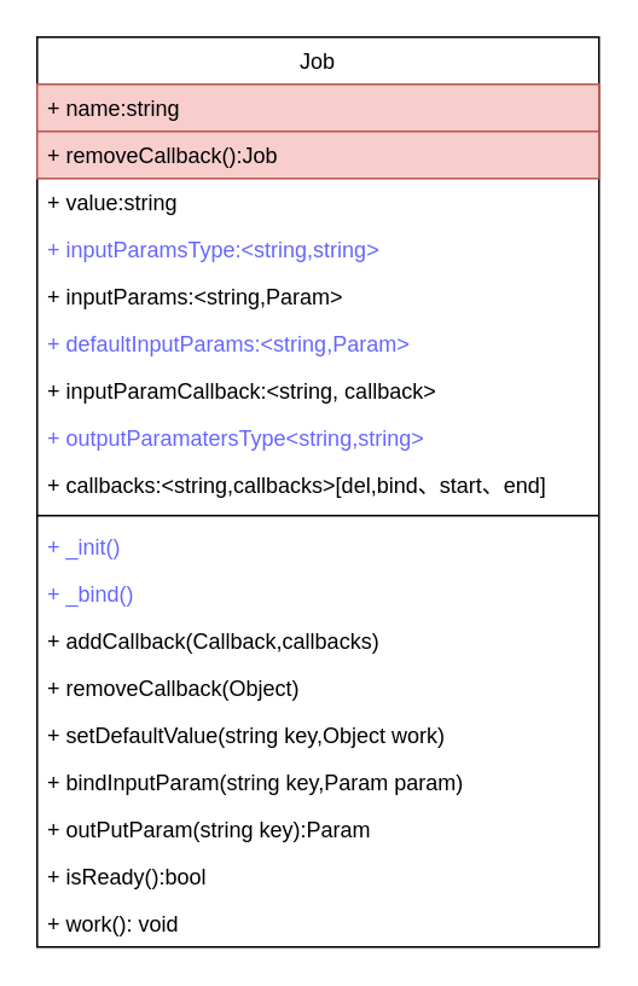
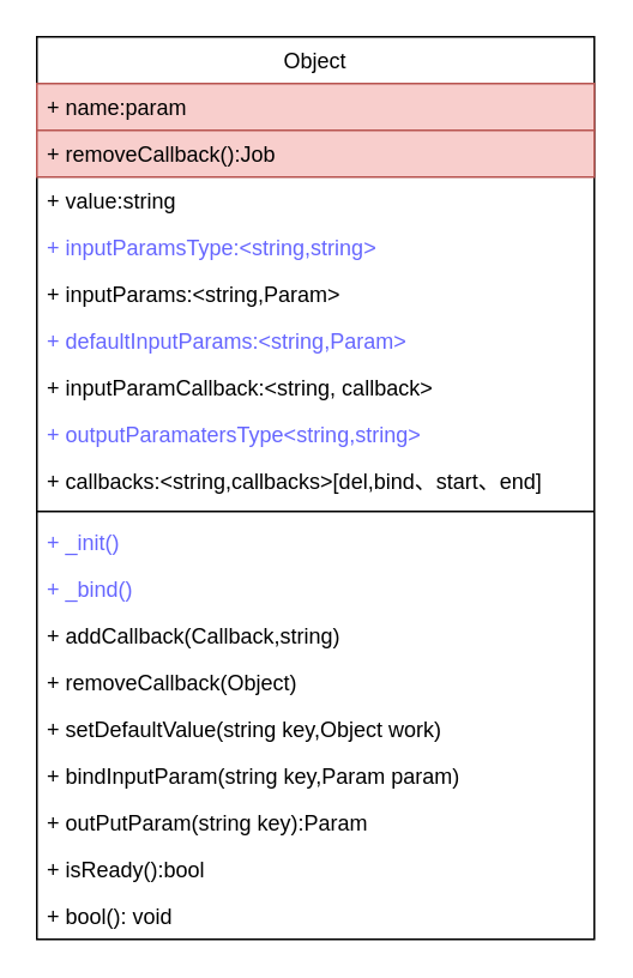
  <mxCell id="0" />
  <mxCell id="1" parent="0" />
- <mxCell id="2" value="Job" style="swimlane;fontStyle=0;childLayout=stackLayout;horizontal=1;startSize=26;fillColor=none;horizontalStack=0;resizeParent=1;resizeParentMax=0;resizeLast=0;collapsible=1;marginBottom=0;" vertex="1" parent="1"><mxGeometry x="20" y="20" width="310" height="502" as="geometry" /></mxCell>
- <mxCell id="3" value="+ name:string" style="text;strokeColor=#b85450;fillColor=#f8cecc;align=left;verticalAlign=top;spacingLeft=4;spacingRight=4;overflow=hidden;rotatable=0;points=[[0,0.5],[1,0.5]];portConstraint=eastwest;" vertex="1" parent="2"><mxGeometry y="26" width="310" height="26" as="geometry" /></mxCell>
+ <mxCell id="2" value="Object" style="swimlane;fontStyle=0;childLayout=stackLayout;horizontal=1;startSize=26;fillColor=none;horizontalStack=0;resizeParent=1;resizeParentMax=0;resizeLast=0;collapsible=1;marginBottom=0;" vertex="1" parent="1"><mxGeometry x="20" y="20" width="310" height="502" as="geometry" /></mxCell>
+ <mxCell id="3" value="+ name:param" style="text;strokeColor=#b85450;fillColor=#f8cecc;align=left;verticalAlign=top;spacingLeft=4;spacingRight=4;overflow=hidden;rotatable=0;points=[[0,0.5],[1,0.5]];portConstraint=eastwest;" vertex="1" parent="2"><mxGeometry y="26" width="310" height="26" as="geometry" /></mxCell>
  <mxCell id="4" value="+ removeCallback():Job" style="text;strokeColor=#b85450;fillColor=#f8cecc;align=left;verticalAlign=top;spacingLeft=4;spacingRight=4;overflow=hidden;rotatable=0;points=[[0,0.5],[1,0.5]];portConstraint=eastwest;" vertex="1" parent="2"><mxGeometry y="52" width="310" height="26" as="geometry" /></mxCell>
  <mxCell id="5" value="+ value:string" style="text;strokeColor=none;fillColor=none;align=left;verticalAlign=top;spacingLeft=4;spacingRight=4;overflow=hidden;rotatable=0;points=[[0,0.5],[1,0.5]];portConstraint=eastwest;" vertex="1" parent="2"><mxGeometry y="78" width="310" height="26" as="geometry" /></mxCell>
  <mxCell id="6" value="+ inputParamsType:&lt;string,string&gt;" style="text;strokeColor=none;fillColor=none;align=left;verticalAlign=top;spacingLeft=4;spacingRight=4;overflow=hidden;rotatable=0;points=[[0,0.5],[1,0.5]];portConstraint=eastwest;fontColor=#6666FF;" vertex="1" parent="2"><mxGeometry y="104" width="310" height="26" as="geometry" /></mxCell>
  <mxCell id="7" value="+ inputParams:&lt;string,Param&gt;" style="text;strokeColor=none;fillColor=none;align=left;verticalAlign=top;spacingLeft=4;spacingRight=4;overflow=hidden;rotatable=0;points=[[0,0.5],[1,0.5]];portConstraint=eastwest;" vertex="1" parent="2"><mxGeometry y="130" width="310" height="26" as="geometry" /></mxCell>
  <mxCell id="8" value="+ defaultInputParams:&lt;string,Param&gt;" style="text;strokeColor=none;fillColor=none;align=left;verticalAlign=top;spacingLeft=4;spacingRight=4;overflow=hidden;rotatable=0;points=[[0,0.5],[1,0.5]];portConstraint=eastwest;fontColor=#6666FF;" vertex="1" parent="2"><mxGeometry y="156" width="310" height="26" as="geometry" /></mxCell>
  <mxCell id="9" value="+ inputParamCallback:&lt;string, callback&gt;" style="text;strokeColor=none;fillColor=none;align=left;verticalAlign=top;spacingLeft=4;spacingRight=4;overflow=hidden;rotatable=0;points=[[0,0.5],[1,0.5]];portConstraint=eastwest;" vertex="1" parent="2"><mxGeometry y="182" width="310" height="26" as="geometry" /></mxCell>
  <mxCell id="10" value="+ outputParamatersType&lt;string,string&gt;" style="text;strokeColor=none;fillColor=none;align=left;verticalAlign=top;spacingLeft=4;spacingRight=4;overflow=hidden;rotatable=0;points=[[0,0.5],[1,0.5]];portConstraint=eastwest;fontColor=#6666FF;" vertex="1" parent="2"><mxGeometry y="208" width="310" height="26" as="geometry" /></mxCell>
  <mxCell id="11" value="+ callbacks:&lt;string,callbacks&gt;[del,bind、start、end]" style="text;strokeColor=none;fillColor=none;align=left;verticalAlign=top;spacingLeft=4;spacingRight=4;overflow=hidden;rotatable=0;points=[[0,0.5],[1,0.5]];portConstraint=eastwest;fontColor=#000000;" vertex="1" parent="2"><mxGeometry y="234" width="310" height="26" as="geometry" /></mxCell>
  <mxCell id="12" value="" style="line;strokeWidth=1;fillColor=none;align=left;verticalAlign=middle;spacingTop=-1;spacingLeft=3;spacingRight=3;rotatable=0;labelPosition=right;points=[];portConstraint=eastwest;fontColor=#000000;" vertex="1" parent="2"><mxGeometry y="260" width="310" height="8" as="geometry" /></mxCell>
  <mxCell id="13" value="+ _init()" style="text;strokeColor=none;fillColor=none;align=left;verticalAlign=top;spacingLeft=4;spacingRight=4;overflow=hidden;rotatable=0;points=[[0,0.5],[1,0.5]];portConstraint=eastwest;fontColor=#6666FF;" vertex="1" parent="2"><mxGeometry y="268" width="310" height="26" as="geometry" /></mxCell>
  <mxCell id="14" value="+ _bind()" style="text;strokeColor=none;fillColor=none;align=left;verticalAlign=top;spacingLeft=4;spacingRight=4;overflow=hidden;rotatable=0;points=[[0,0.5],[1,0.5]];portConstraint=eastwest;fontColor=#6666FF;" vertex="1" parent="2"><mxGeometry y="294" width="310" height="26" as="geometry" /></mxCell>
- <mxCell id="15" value="+ addCallback(Callback,callbacks)" style="text;strokeColor=none;fillColor=none;align=left;verticalAlign=top;spacingLeft=4;spacingRight=4;overflow=hidden;rotatable=0;points=[[0,0.5],[1,0.5]];portConstraint=eastwest;fontColor=#000000;" vertex="1" parent="2"><mxGeometry y="320" width="310" height="26" as="geometry" /></mxCell>
+ <mxCell id="15" value="+ addCallback(Callback,string)" style="text;strokeColor=none;fillColor=none;align=left;verticalAlign=top;spacingLeft=4;spacingRight=4;overflow=hidden;rotatable=0;points=[[0,0.5],[1,0.5]];portConstraint=eastwest;fontColor=#000000;" vertex="1" parent="2"><mxGeometry y="320" width="310" height="26" as="geometry" /></mxCell>
  <mxCell id="16" value="+ removeCallback(Object)" style="text;strokeColor=none;fillColor=none;align=left;verticalAlign=top;spacingLeft=4;spacingRight=4;overflow=hidden;rotatable=0;points=[[0,0.5],[1,0.5]];portConstraint=eastwest;fontColor=#000000;" vertex="1" parent="2"><mxGeometry y="346" width="310" height="26" as="geometry" /></mxCell>
  <mxCell id="17" value="+ setDefaultValue(string key,Object work)" style="text;strokeColor=none;fillColor=none;align=left;verticalAlign=top;spacingLeft=4;spacingRight=4;overflow=hidden;rotatable=0;points=[[0,0.5],[1,0.5]];portConstraint=eastwest;fontColor=#000000;" vertex="1" parent="2"><mxGeometry y="372" width="310" height="26" as="geometry" /></mxCell>
  <mxCell id="18" value="+ bindInputParam(string key,Param param)" style="text;strokeColor=none;fillColor=none;align=left;verticalAlign=top;spacingLeft=4;spacingRight=4;overflow=hidden;rotatable=0;points=[[0,0.5],[1,0.5]];portConstraint=eastwest;fontColor=#000000;" vertex="1" parent="2"><mxGeometry y="398" width="310" height="26" as="geometry" /></mxCell>
  <mxCell id="19" value="+ outPutParam(string key):Param" style="text;strokeColor=none;fillColor=none;align=left;verticalAlign=top;spacingLeft=4;spacingRight=4;overflow=hidden;rotatable=0;points=[[0,0.5],[1,0.5]];portConstraint=eastwest;fontColor=#000000;" vertex="1" parent="2"><mxGeometry y="424" width="310" height="26" as="geometry" /></mxCell>
  <mxCell id="20" value="+ isReady():bool" style="text;strokeColor=none;fillColor=none;align=left;verticalAlign=top;spacingLeft=4;spacingRight=4;overflow=hidden;rotatable=0;points=[[0,0.5],[1,0.5]];portConstraint=eastwest;fontColor=#000000;" vertex="1" parent="2"><mxGeometry y="450" width="310" height="26" as="geometry" /></mxCell>
- <mxCell id="21" value="+ work(): void" style="text;strokeColor=none;fillColor=none;align=left;verticalAlign=top;spacingLeft=4;spacingRight=4;overflow=hidden;rotatable=0;points=[[0,0.5],[1,0.5]];portConstraint=eastwest;fontColor=#000000;" vertex="1" parent="2"><mxGeometry y="476" width="310" height="26" as="geometry" /></mxCell>
+ <mxCell id="21" value="+ bool(): void" style="text;strokeColor=none;fillColor=none;align=left;verticalAlign=top;spacingLeft=4;spacingRight=4;overflow=hidden;rotatable=0;points=[[0,0.5],[1,0.5]];portConstraint=eastwest;fontColor=#000000;" vertex="1" parent="2"><mxGeometry y="476" width="310" height="26" as="geometry" /></mxCell>
